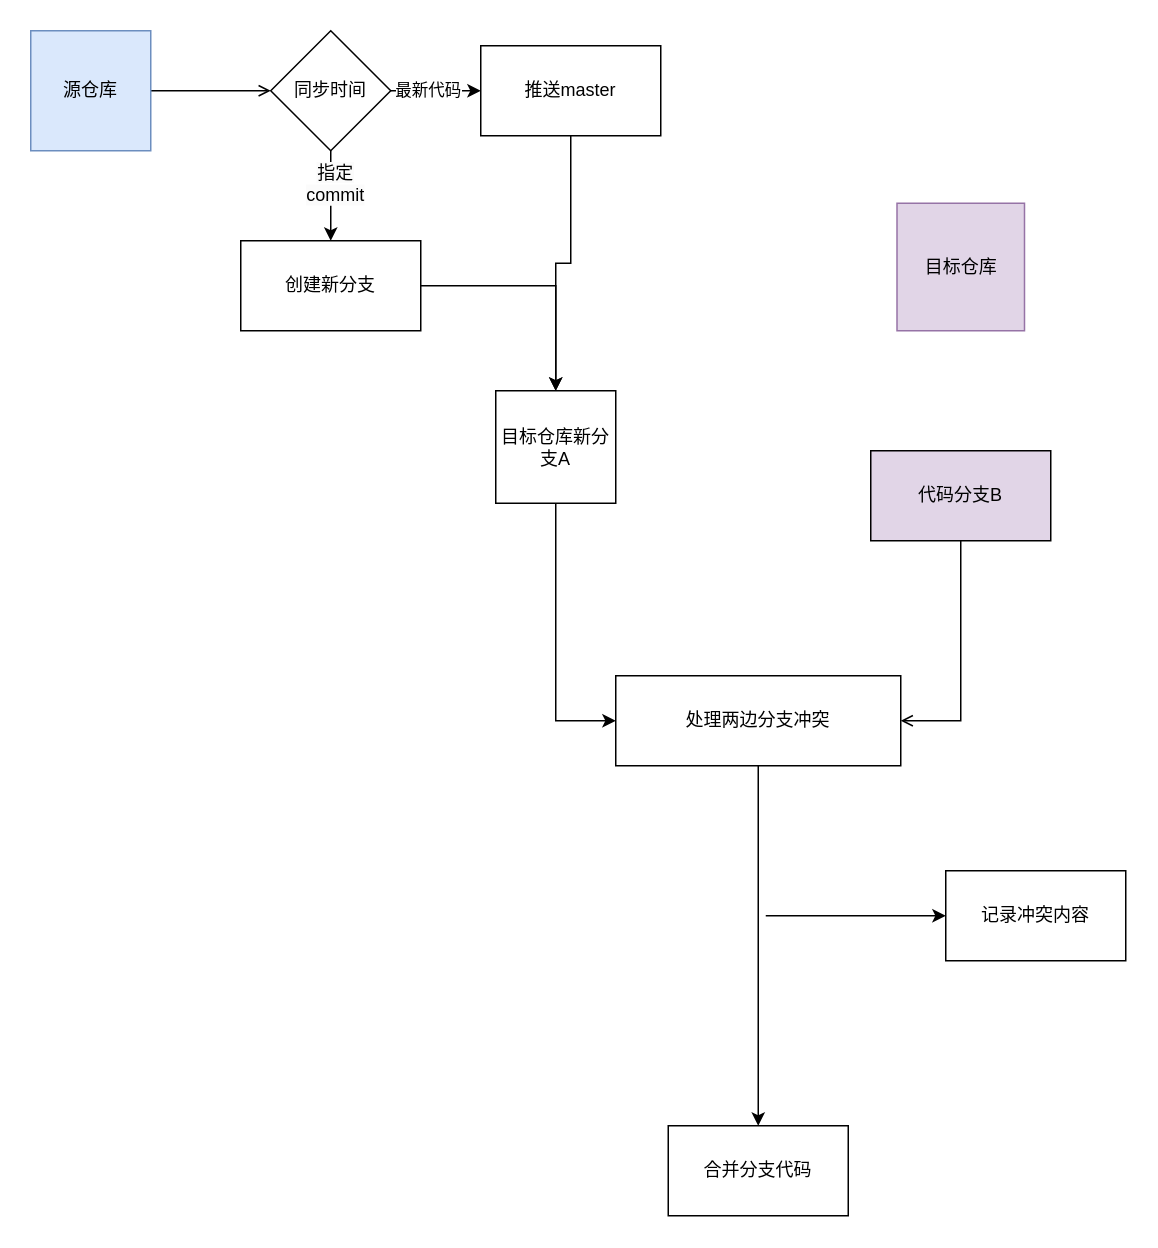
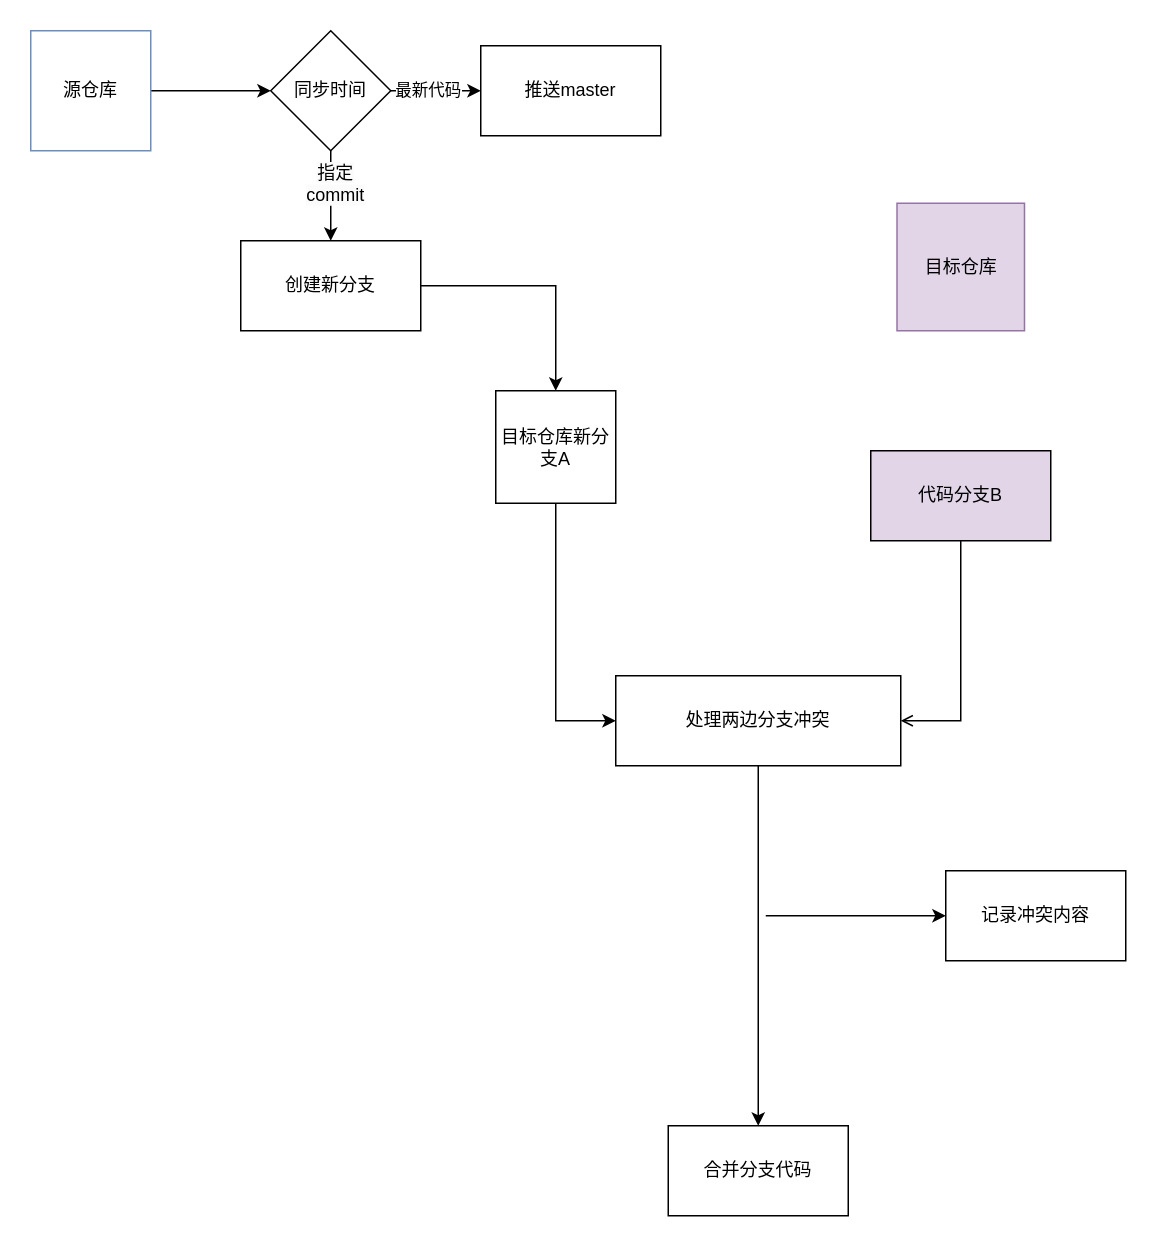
  <mxCell id="0" />
  <mxCell id="1" parent="0" />
- <mxCell id="2" value="" style="edgeStyle=orthogonalEdgeStyle;rounded=0;orthogonalLoop=1;jettySize=auto;html=1;endArrow=open;" edge="1" parent="1" source="3" target="8"><mxGeometry relative="1" as="geometry" /></mxCell>
- <mxCell id="3" value="源仓库" style="whiteSpace=wrap;html=1;aspect=fixed;labelBackgroundColor=none;fillColor=#dae8fc;strokeColor=#6c8ebf;" vertex="1" parent="1"><mxGeometry x="20" y="20" width="80" height="80" as="geometry" /></mxCell>
+ <mxCell id="2" value="" style="edgeStyle=orthogonalEdgeStyle;rounded=0;orthogonalLoop=1;jettySize=auto;html=1;" edge="1" parent="1" source="3" target="8"><mxGeometry relative="1" as="geometry" /></mxCell>
+ <mxCell id="3" value="源仓库" style="whiteSpace=wrap;html=1;aspect=fixed;labelBackgroundColor=none;fillColor=#ffffff;strokeColor=#6c8ebf;" vertex="1" parent="1"><mxGeometry x="20" y="20" width="80" height="80" as="geometry" /></mxCell>
  <mxCell id="4" value="" style="edgeStyle=orthogonalEdgeStyle;rounded=0;orthogonalLoop=1;jettySize=auto;html=1;" edge="1" parent="1" source="8" target="10"><mxGeometry relative="1" as="geometry" /></mxCell>
  <mxCell id="5" value="最新代码" style="edgeLabel;html=1;align=center;verticalAlign=middle;resizable=0;points=[];" vertex="1" connectable="0" parent="4"><mxGeometry x="-0.2" y="1" relative="1" as="geometry"><mxPoint as="offset" /></mxGeometry></mxCell>
  <mxCell id="6" value="" style="edgeStyle=orthogonalEdgeStyle;rounded=0;orthogonalLoop=1;jettySize=auto;html=1;" edge="1" parent="1" source="8" target="11"><mxGeometry relative="1" as="geometry" /></mxCell>
  <mxCell id="7" value="&lt;span style=&quot;font-size: 12px; text-wrap: wrap; background-color: rgb(251, 251, 251);&quot;&gt;指定commit&lt;/span&gt;" style="edgeLabel;html=1;align=center;verticalAlign=middle;resizable=0;points=[];" vertex="1" connectable="0" parent="6"><mxGeometry x="-0.311" y="2" relative="1" as="geometry"><mxPoint as="offset" /></mxGeometry></mxCell>
  <mxCell id="8" value="同步时间" style="rhombus;whiteSpace=wrap;html=1;" vertex="1" parent="1"><mxGeometry x="180" y="20" width="80" height="80" as="geometry" /></mxCell>
- <mxCell id="9" style="edgeStyle=orthogonalEdgeStyle;rounded=0;orthogonalLoop=1;jettySize=auto;html=1;entryX=0.5;entryY=0;entryDx=0;entryDy=0;" edge="1" parent="1" source="10" target="14"><mxGeometry relative="1" as="geometry" /></mxCell>
  <mxCell id="10" value="推送master" style="whiteSpace=wrap;html=1;" vertex="1" parent="1"><mxGeometry x="320" y="30" width="120" height="60" as="geometry" /></mxCell>
  <mxCell id="11" value="创建新分支" style="whiteSpace=wrap;html=1;" vertex="1" parent="1"><mxGeometry x="160" y="160" width="120" height="60" as="geometry" /></mxCell>
  <mxCell id="12" value="" style="edgeStyle=orthogonalEdgeStyle;rounded=0;orthogonalLoop=1;jettySize=auto;html=1;" edge="1" parent="1" source="11" target="14"><mxGeometry relative="1" as="geometry"><mxPoint x="380" y="310" as="targetPoint" /><mxPoint x="280" y="190" as="sourcePoint" /></mxGeometry></mxCell>
  <mxCell id="13" style="edgeStyle=orthogonalEdgeStyle;rounded=0;orthogonalLoop=1;jettySize=auto;html=1;entryX=0;entryY=0.5;entryDx=0;entryDy=0;" edge="1" parent="1" source="14" target="18"><mxGeometry relative="1" as="geometry" /></mxCell>
  <mxCell id="14" value="目标仓库新分支A" style="whiteSpace=wrap;html=1;aspect=fixed;" vertex="1" parent="1"><mxGeometry x="330" y="260" width="80" height="75" as="geometry" /></mxCell>
  <mxCell id="15" style="edgeStyle=orthogonalEdgeStyle;rounded=0;orthogonalLoop=1;jettySize=auto;html=1;entryX=1;entryY=0.5;entryDx=0;entryDy=0;endArrow=open;" edge="1" parent="1" source="16" target="18"><mxGeometry relative="1" as="geometry" /></mxCell>
  <mxCell id="16" value="代码分支B" style="whiteSpace=wrap;html=1;fillColor=#e1d5e7;" vertex="1" parent="1"><mxGeometry x="580" y="300" width="120" height="60" as="geometry" /></mxCell>
  <mxCell id="17" value="" style="edgeStyle=orthogonalEdgeStyle;rounded=0;orthogonalLoop=1;jettySize=auto;html=1;" edge="1" parent="1" source="18" target="20"><mxGeometry relative="1" as="geometry" /></mxCell>
  <mxCell id="18" value="处理两边分支冲突" style="rounded=0;whiteSpace=wrap;html=1;" vertex="1" parent="1"><mxGeometry x="410" y="450" width="190" height="60" as="geometry" /></mxCell>
  <mxCell id="19" value="记录冲突内容" style="whiteSpace=wrap;html=1;rounded=0;" vertex="1" parent="1"><mxGeometry x="630" y="580" width="120" height="60" as="geometry" /></mxCell>
  <mxCell id="20" value="合并分支代码" style="rounded=0;whiteSpace=wrap;html=1;" vertex="1" parent="1"><mxGeometry x="445" y="750" width="120" height="60" as="geometry" /></mxCell>
  <mxCell id="21" value="目标仓库" style="whiteSpace=wrap;html=1;aspect=fixed;fillColor=#e1d5e7;strokeColor=#9673a6;" vertex="1" parent="1"><mxGeometry x="597.5" y="135" width="85" height="85" as="geometry" /></mxCell>
  <mxCell id="22" value="" style="endArrow=classic;html=1;rounded=0;entryX=0;entryY=0.5;entryDx=0;entryDy=0;" edge="1" parent="1" target="19"><mxGeometry width="50" height="50" relative="1" as="geometry"><mxPoint x="510" y="610" as="sourcePoint" /><mxPoint x="520" y="530" as="targetPoint" /></mxGeometry></mxCell>
